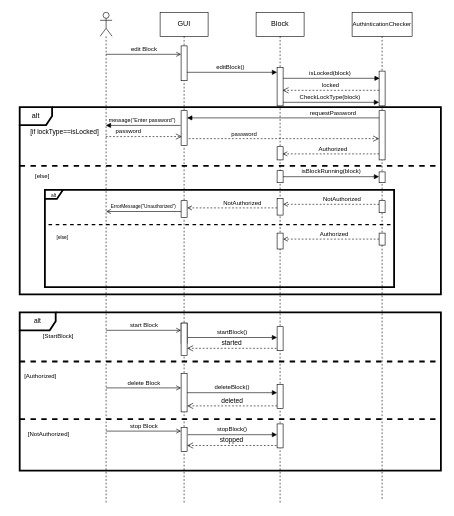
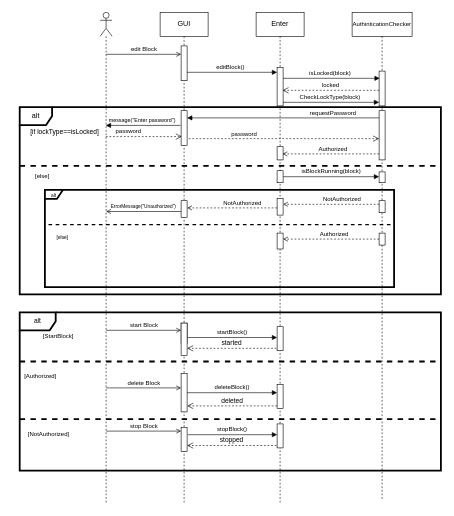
  <mxCell id="0" />
  <mxCell id="1" parent="0" />
  <mxCell id="2" value="&lt;font style=&quot;font-size: 11px;&quot;&gt;alt&lt;/font&gt;" style="shape=umlFrame;whiteSpace=wrap;html=1;strokeWidth=3;fontSize=8;labelBackgroundColor=none;" parent="1" vertex="1"><mxGeometry x="32" y="520" width="702" height="264" as="geometry" /></mxCell>
  <mxCell id="3" value="alt" style="shape=umlFrame;whiteSpace=wrap;html=1;width=54;height=30;movable=1;resizable=1;rotatable=1;deletable=1;editable=1;connectable=1;strokeWidth=3;labelBackgroundColor=none;" parent="1" vertex="1"><mxGeometry x="32" y="178" width="702" height="312" as="geometry" /></mxCell>
  <mxCell id="4" value="&lt;font style=&quot;font-size: 8px;&quot;&gt;alt&lt;/font&gt;" style="shape=umlFrame;whiteSpace=wrap;html=1;width=30;height=15;strokeWidth=3;labelBackgroundColor=none;" parent="1" vertex="1"><mxGeometry x="74" y="316" width="582" height="162" as="geometry" /></mxCell>
  <mxCell id="5" value="" style="line;strokeWidth=2;fillColor=none;align=left;verticalAlign=middle;spacingTop=-1;spacingLeft=3;spacingRight=3;rotatable=0;labelPosition=right;points=[];portConstraint=eastwest;fontSize=10;dashed=1;labelBackgroundColor=none;" parent="1" vertex="1"><mxGeometry x="80" y="370" width="570" height="8" as="geometry" /></mxCell>
  <mxCell id="6" value="CheckLockType(block)" style="html=1;verticalAlign=bottom;endArrow=block;rounded=0;fontSize=10;labelBackgroundColor=none;fontColor=default;" parent="1" target="21" edge="1"><mxGeometry width="80" relative="1" as="geometry"><mxPoint x="466" y="170" as="sourcePoint" /><mxPoint x="635.5" y="170" as="targetPoint" /></mxGeometry></mxCell>
  <mxCell id="7" value="" style="shape=umlLifeline;participant=umlActor;perimeter=lifelinePerimeter;whiteSpace=wrap;html=1;container=1;collapsible=0;recursiveResize=0;verticalAlign=top;spacingTop=36;outlineConnect=0;labelBackgroundColor=none;" parent="1" vertex="1"><mxGeometry x="166" y="20" width="20" height="818" as="geometry" /></mxCell>
  <mxCell id="8" value="edit Block" style="html=1;verticalAlign=bottom;endArrow=open;rounded=0;fontSize=10;endFill=0;labelBackgroundColor=none;fontColor=default;" parent="7" target="11" edge="1"><mxGeometry width="80" relative="1" as="geometry"><mxPoint x="10" y="70" as="sourcePoint" /><mxPoint x="90" y="70" as="targetPoint" /></mxGeometry></mxCell>
  <mxCell id="9" value="GUI" style="shape=umlLifeline;perimeter=lifelinePerimeter;whiteSpace=wrap;html=1;container=1;collapsible=0;recursiveResize=0;outlineConnect=0;labelBackgroundColor=none;" parent="1" vertex="1"><mxGeometry x="266" y="20" width="80" height="818" as="geometry" /></mxCell>
  <mxCell id="10" value="editBlock()" style="html=1;verticalAlign=bottom;endArrow=block;rounded=0;fontSize=10;labelBackgroundColor=none;fontColor=default;" parent="9" target="28" edge="1"><mxGeometry x="-0.002" width="80" relative="1" as="geometry"><mxPoint x="40" y="100" as="sourcePoint" /><mxPoint x="120" y="100" as="targetPoint" /><mxPoint as="offset" /></mxGeometry></mxCell>
  <mxCell id="11" value="" style="html=1;points=[];perimeter=orthogonalPerimeter;fontSize=8;labelBackgroundColor=none;" parent="9" vertex="1"><mxGeometry x="35" y="56" width="10" height="58" as="geometry" /></mxCell>
  <mxCell id="12" value="" style="html=1;points=[];perimeter=orthogonalPerimeter;strokeWidth=1;fontSize=8;labelBackgroundColor=none;" parent="9" vertex="1"><mxGeometry x="35" y="164" width="10" height="58" as="geometry" /></mxCell>
  <mxCell id="13" value="" style="html=1;points=[];perimeter=orthogonalPerimeter;strokeWidth=1;fontSize=8;labelBackgroundColor=none;" parent="9" vertex="1"><mxGeometry x="35" y="314" width="10" height="28" as="geometry" /></mxCell>
  <mxCell id="14" value="&lt;font style=&quot;font-size: 8px;&quot;&gt;ErrorMessage(&quot;Unauthorized&quot;)&lt;/font&gt;" style="html=1;verticalAlign=bottom;endArrow=open;rounded=0;fontSize=10;endFill=0;labelBackgroundColor=none;fontColor=default;" parent="9" edge="1"><mxGeometry width="80" relative="1" as="geometry"><mxPoint x="35" y="332" as="sourcePoint" /><mxPoint x="-90" y="332" as="targetPoint" /></mxGeometry></mxCell>
  <mxCell id="15" value="" style="html=1;points=[];perimeter=orthogonalPerimeter;strokeWidth=1;fontSize=11;labelBackgroundColor=none;" parent="9" vertex="1"><mxGeometry x="35" y="518" width="10" height="34" as="geometry" /></mxCell>
  <mxCell id="16" value="" style="html=1;points=[];perimeter=orthogonalPerimeter;strokeWidth=1;fontSize=11;labelBackgroundColor=none;" parent="9" vertex="1"><mxGeometry x="35" y="602" width="10" height="64" as="geometry" /></mxCell>
  <mxCell id="17" value="delete Block" style="html=1;verticalAlign=bottom;endArrow=open;rounded=0;fontSize=10;endFill=0;labelBackgroundColor=none;fontColor=default;" parent="9" edge="1"><mxGeometry width="80" relative="1" as="geometry"><mxPoint x="-90" y="626.0" as="sourcePoint" /><mxPoint x="35" y="626" as="targetPoint" /></mxGeometry></mxCell>
  <mxCell id="18" value="" style="html=1;points=[];perimeter=orthogonalPerimeter;strokeWidth=1;fontSize=11;labelBackgroundColor=none;" parent="9" vertex="1"><mxGeometry x="35" y="692" width="10" height="40" as="geometry" /></mxCell>
  <mxCell id="19" value="stop Block" style="html=1;verticalAlign=bottom;endArrow=open;rounded=0;fontSize=10;endFill=0;labelBackgroundColor=none;fontColor=default;" parent="9" edge="1"><mxGeometry width="80" relative="1" as="geometry"><mxPoint x="-90" y="698.0" as="sourcePoint" /><mxPoint x="35" y="698.0" as="targetPoint" /></mxGeometry></mxCell>
  <mxCell id="20" value="&lt;font style=&quot;font-size: 10px;&quot;&gt;AuthinticationChecker&lt;/font&gt;" style="shape=umlLifeline;perimeter=lifelinePerimeter;whiteSpace=wrap;html=1;container=1;collapsible=0;recursiveResize=0;outlineConnect=0;movable=1;resizable=1;rotatable=1;deletable=1;editable=1;connectable=1;labelBackgroundColor=none;" parent="1" vertex="1"><mxGeometry x="586" y="20" width="100" height="812" as="geometry" /></mxCell>
  <mxCell id="21" value="" style="html=1;points=[];perimeter=orthogonalPerimeter;fontSize=8;labelBackgroundColor=none;" parent="20" vertex="1"><mxGeometry x="45" y="98" width="10" height="58" as="geometry" /></mxCell>
  <mxCell id="22" value="" style="html=1;points=[];perimeter=orthogonalPerimeter;fontSize=8;labelBackgroundColor=none;" parent="20" vertex="1"><mxGeometry x="45" y="164" width="10" height="82" as="geometry" /></mxCell>
  <mxCell id="23" value="" style="html=1;points=[];perimeter=orthogonalPerimeter;fontSize=8;labelBackgroundColor=none;" parent="20" vertex="1"><mxGeometry x="45" y="266" width="10" height="18" as="geometry" /></mxCell>
  <mxCell id="24" value="" style="html=1;points=[];perimeter=orthogonalPerimeter;strokeWidth=1;fontSize=8;labelBackgroundColor=none;" parent="20" vertex="1"><mxGeometry x="45" y="314" width="10" height="20" as="geometry" /></mxCell>
  <mxCell id="25" value="&lt;font style=&quot;font-size: 10px;&quot;&gt;requestPassword&lt;/font&gt;" style="html=1;verticalAlign=bottom;endArrow=block;rounded=0;labelBackgroundColor=none;fontColor=default;" parent="20" target="12" edge="1"><mxGeometry x="-0.519" width="80" relative="1" as="geometry"><mxPoint x="45" y="176" as="sourcePoint" /><mxPoint x="-35" y="176" as="targetPoint" /><mxPoint as="offset" /></mxGeometry></mxCell>
- <mxCell id="26" value="Block" style="shape=umlLifeline;perimeter=lifelinePerimeter;whiteSpace=wrap;html=1;container=1;collapsible=0;recursiveResize=0;outlineConnect=0;labelBackgroundColor=none;" parent="1" vertex="1"><mxGeometry x="426" y="20" width="80" height="818" as="geometry" /></mxCell>
+ <mxCell id="26" value="Enter" style="shape=umlLifeline;perimeter=lifelinePerimeter;whiteSpace=wrap;html=1;container=1;collapsible=0;recursiveResize=0;outlineConnect=0;labelBackgroundColor=none;" parent="1" vertex="1"><mxGeometry x="426" y="20" width="80" height="818" as="geometry" /></mxCell>
  <mxCell id="27" value="isLocked(block)" style="html=1;verticalAlign=bottom;endArrow=block;rounded=0;fontSize=10;labelBackgroundColor=none;fontColor=default;" parent="26" edge="1"><mxGeometry width="80" relative="1" as="geometry"><mxPoint x="40" y="110" as="sourcePoint" /><mxPoint x="206" y="110" as="targetPoint" /><Array as="points"><mxPoint x="90" y="110" /></Array></mxGeometry></mxCell>
  <mxCell id="28" value="" style="html=1;points=[];perimeter=orthogonalPerimeter;fontSize=8;labelBackgroundColor=none;" parent="26" vertex="1"><mxGeometry x="35" y="92" width="10" height="64" as="geometry" /></mxCell>
  <mxCell id="29" value="" style="html=1;points=[];perimeter=orthogonalPerimeter;strokeWidth=1;fontSize=8;labelBackgroundColor=none;" parent="26" vertex="1"><mxGeometry x="35" y="368" width="10" height="26.5" as="geometry" /></mxCell>
  <mxCell id="30" value="" style="html=1;points=[];perimeter=orthogonalPerimeter;strokeWidth=1;fontSize=8;labelBackgroundColor=none;" parent="26" vertex="1"><mxGeometry x="35" y="264" width="10" height="20" as="geometry" /></mxCell>
  <mxCell id="31" value="" style="html=1;points=[];perimeter=orthogonalPerimeter;strokeWidth=1;fontSize=8;labelBackgroundColor=none;" parent="26" vertex="1"><mxGeometry x="35" y="310" width="10" height="28" as="geometry" /></mxCell>
  <mxCell id="32" value="" style="html=1;points=[];perimeter=orthogonalPerimeter;strokeWidth=1;fontSize=8;labelBackgroundColor=none;" parent="26" vertex="1"><mxGeometry x="35" y="224" width="10" height="22" as="geometry" /></mxCell>
  <mxCell id="33" value="startBlock()" style="html=1;verticalAlign=bottom;endArrow=block;rounded=0;fontSize=10;labelBackgroundColor=none;fontColor=default;" parent="26" target="34" edge="1"><mxGeometry x="-0.002" width="80" relative="1" as="geometry"><mxPoint x="-114" y="542" as="sourcePoint" /><mxPoint x="8" y="542" as="targetPoint" /><mxPoint as="offset" /></mxGeometry></mxCell>
  <mxCell id="34" value="" style="html=1;points=[];perimeter=orthogonalPerimeter;strokeWidth=1;fontSize=11;labelBackgroundColor=none;" parent="26" vertex="1"><mxGeometry x="35" y="524" width="10" height="40" as="geometry" /></mxCell>
  <mxCell id="35" value="" style="html=1;points=[];perimeter=orthogonalPerimeter;strokeWidth=1;fontSize=11;labelBackgroundColor=none;" parent="26" vertex="1"><mxGeometry x="35" y="620" width="10" height="40" as="geometry" /></mxCell>
  <mxCell id="36" value="stopBlock()" style="html=1;verticalAlign=bottom;endArrow=block;rounded=0;fontSize=10;labelBackgroundColor=none;fontColor=default;" parent="26" target="37" edge="1"><mxGeometry x="-0.002" width="80" relative="1" as="geometry"><mxPoint x="-114.0" y="704.0" as="sourcePoint" /><mxPoint x="-272" y="664" as="targetPoint" /><mxPoint as="offset" /></mxGeometry></mxCell>
  <mxCell id="37" value="" style="html=1;points=[];perimeter=orthogonalPerimeter;strokeWidth=1;fontSize=11;labelBackgroundColor=none;" parent="26" vertex="1"><mxGeometry x="35" y="686" width="10" height="40" as="geometry" /></mxCell>
  <mxCell id="38" value="stopped" style="html=1;verticalAlign=bottom;endArrow=open;dashed=1;endSize=8;rounded=0;fontSize=11;labelBackgroundColor=none;fontColor=default;" parent="26" edge="1"><mxGeometry relative="1" as="geometry"><mxPoint x="34" y="722" as="sourcePoint" /><mxPoint x="-115" y="722" as="targetPoint" /></mxGeometry></mxCell>
  <mxCell id="39" value="locked" style="html=1;verticalAlign=bottom;endArrow=open;dashed=1;endSize=8;rounded=0;fontSize=10;labelBackgroundColor=none;fontColor=default;" parent="1" source="21" edge="1"><mxGeometry relative="1" as="geometry"><mxPoint x="636" y="150" as="sourcePoint" /><mxPoint x="470" y="150" as="targetPoint" /></mxGeometry></mxCell>
  <mxCell id="40" value="password" style="html=1;verticalAlign=bottom;endArrow=open;dashed=1;endSize=8;rounded=0;fontSize=10;entryX=0.129;entryY=0.744;entryDx=0;entryDy=0;entryPerimeter=0;labelBackgroundColor=none;fontColor=default;" parent="1" source="7" target="12" edge="1"><mxGeometry x="-0.422" relative="1" as="geometry"><mxPoint x="194" y="226" as="sourcePoint" /><mxPoint x="256" y="210" as="targetPoint" /><Array as="points" /><mxPoint as="offset" /></mxGeometry></mxCell>
  <mxCell id="41" value="" style="line;strokeWidth=3;fillColor=none;align=left;verticalAlign=middle;spacingTop=-1;spacingLeft=3;spacingRight=3;rotatable=0;labelPosition=right;points=[];portConstraint=eastwest;fontSize=10;dashed=1;labelBackgroundColor=none;" parent="1" vertex="1"><mxGeometry x="32" y="272" width="702" height="8" as="geometry" /></mxCell>
  <mxCell id="42" value="[else]" style="text;whiteSpace=wrap;html=1;fontSize=10;labelBackgroundColor=none;" parent="1" vertex="1"><mxGeometry x="56" y="280" width="40" height="40" as="geometry" /></mxCell>
  <mxCell id="43" value="isBlockRunning(block)" style="html=1;verticalAlign=bottom;endArrow=block;rounded=0;fontSize=10;movable=1;resizable=1;rotatable=1;deletable=1;editable=1;connectable=1;labelBackgroundColor=none;fontColor=default;" parent="1" source="30" target="23" edge="1"><mxGeometry width="80" relative="1" as="geometry"><mxPoint x="476" y="250" as="sourcePoint" /><mxPoint x="632" y="250" as="targetPoint" /><Array as="points" /></mxGeometry></mxCell>
  <mxCell id="44" value="NotAuthorized" style="html=1;verticalAlign=bottom;endArrow=open;rounded=0;fontSize=10;dashed=1;endFill=0;labelBackgroundColor=none;fontColor=default;" parent="1" source="24" target="31" edge="1"><mxGeometry x="-0.229" width="80" relative="1" as="geometry"><mxPoint x="635.43" y="291.66" as="sourcePoint" /><mxPoint x="476" y="292" as="targetPoint" /><Array as="points"><mxPoint x="536" y="340" /></Array><mxPoint as="offset" /></mxGeometry></mxCell>
  <mxCell id="45" value="&lt;span style=&quot;color: rgb(0, 0, 0); font-family: Helvetica; font-style: normal; font-variant-ligatures: normal; font-variant-caps: normal; font-weight: 400; letter-spacing: normal; orphans: 2; text-align: left; text-indent: 0px; text-transform: none; widows: 2; word-spacing: 0px; -webkit-text-stroke-width: 0px; background-color: rgb(251, 251, 251); text-decoration-thickness: initial; text-decoration-style: initial; text-decoration-color: initial; float: none; display: inline !important;&quot;&gt;&lt;font style=&quot;font-size: 8px;&quot;&gt;[else]&lt;/font&gt;&lt;/span&gt;" style="text;whiteSpace=wrap;html=1;fontSize=10;labelBackgroundColor=none;" parent="1" vertex="1"><mxGeometry x="92" y="382" width="70" height="10" as="geometry" /></mxCell>
  <mxCell id="46" value="Authorized" style="html=1;verticalAlign=bottom;endArrow=open;rounded=0;fontSize=10;dashed=1;endFill=0;startArrow=none;labelBackgroundColor=none;fontColor=default;" parent="1" source="47" target="29" edge="1"><mxGeometry x="-0.062" width="80" relative="1" as="geometry"><mxPoint x="635.43" y="376" as="sourcePoint" /><mxPoint x="470" y="376" as="targetPoint" /><Array as="points" /><mxPoint as="offset" /></mxGeometry></mxCell>
  <mxCell id="47" value="" style="html=1;points=[];perimeter=orthogonalPerimeter;strokeWidth=1;fontSize=8;labelBackgroundColor=none;" parent="1" vertex="1"><mxGeometry x="631" y="388" width="10" height="20" as="geometry" /></mxCell>
  <mxCell id="48" value="start Block" style="html=1;verticalAlign=bottom;endArrow=open;rounded=0;fontSize=10;endFill=0;labelBackgroundColor=none;fontColor=default;" parent="1" target="15" edge="1"><mxGeometry width="80" relative="1" as="geometry"><mxPoint x="176" y="550" as="sourcePoint" /><mxPoint x="254" y="550" as="targetPoint" /></mxGeometry></mxCell>
  <mxCell id="49" value="&lt;font style=&quot;font-size: 9px;&quot;&gt;message(&quot;Enter password&quot;)&lt;/font&gt;" style="html=1;verticalAlign=bottom;endArrow=block;rounded=0;exitX=-0.1;exitY=0.423;exitDx=0;exitDy=0;exitPerimeter=0;labelBackgroundColor=none;fontColor=default;" parent="1" source="12" target="7" edge="1"><mxGeometry x="0.03" y="-1" width="80" relative="1" as="geometry"><mxPoint x="454" y="207.64" as="sourcePoint" /><mxPoint x="134" y="207.64" as="targetPoint" /><mxPoint as="offset" /></mxGeometry></mxCell>
  <mxCell id="50" value="password" style="html=1;verticalAlign=bottom;endArrow=open;dashed=1;endSize=8;rounded=0;fontSize=10;exitX=1.271;exitY=0.803;exitDx=0;exitDy=0;exitPerimeter=0;labelBackgroundColor=none;fontColor=default;" parent="1" source="12" target="22" edge="1"><mxGeometry x="-0.422" relative="1" as="geometry"><mxPoint x="313.996" y="232.002" as="sourcePoint" /><mxPoint x="440.5" y="232.002" as="targetPoint" /><Array as="points" /><mxPoint as="offset" /></mxGeometry></mxCell>
  <mxCell id="51" value="Authorized" style="html=1;verticalAlign=bottom;endArrow=open;rounded=0;fontSize=10;dashed=1;endFill=0;startArrow=none;labelBackgroundColor=none;fontColor=default;" parent="1" edge="1"><mxGeometry x="-0.043" width="80" relative="1" as="geometry"><mxPoint x="631" y="256" as="sourcePoint" /><mxPoint x="470" y="256" as="targetPoint" /><Array as="points" /><mxPoint as="offset" /></mxGeometry></mxCell>
  <mxCell id="52" value="NotAuthorized" style="html=1;verticalAlign=bottom;endArrow=open;rounded=0;fontSize=10;dashed=1;endFill=0;labelBackgroundColor=none;fontColor=default;" parent="1" source="31" target="13" edge="1"><mxGeometry x="-0.229" width="80" relative="1" as="geometry"><mxPoint x="480" y="346" as="sourcePoint" /><mxPoint x="320" y="346" as="targetPoint" /><Array as="points"><mxPoint x="385" y="346" /></Array><mxPoint as="offset" /></mxGeometry></mxCell>
  <mxCell id="53" value="" style="html=1;points=[];perimeter=orthogonalPerimeter;strokeWidth=1;fontSize=11;labelBackgroundColor=none;" parent="1" vertex="1"><mxGeometry x="301" y="538" width="10" height="54" as="geometry" /></mxCell>
  <mxCell id="54" value="started" style="html=1;verticalAlign=bottom;endArrow=open;dashed=1;endSize=8;rounded=0;fontSize=11;labelBackgroundColor=none;fontColor=default;" parent="1" target="53" edge="1"><mxGeometry relative="1" as="geometry"><mxPoint x="460" y="580" as="sourcePoint" /><mxPoint x="380" y="580" as="targetPoint" /></mxGeometry></mxCell>
  <mxCell id="55" value="deleteBlock()" style="html=1;verticalAlign=bottom;endArrow=block;rounded=0;fontSize=10;labelBackgroundColor=none;fontColor=default;" parent="1" source="16" target="35" edge="1"><mxGeometry x="-0.002" width="80" relative="1" as="geometry"><mxPoint x="267" y="664" as="sourcePoint" /><mxPoint x="109" y="624" as="targetPoint" /><mxPoint as="offset" /></mxGeometry></mxCell>
  <mxCell id="56" value="deleted" style="html=1;verticalAlign=bottom;endArrow=open;dashed=1;endSize=8;rounded=0;fontSize=11;labelBackgroundColor=none;fontColor=default;" parent="1" source="35" target="16" edge="1"><mxGeometry x="-0.0" relative="1" as="geometry"><mxPoint x="458" y="682" as="sourcePoint" /><mxPoint x="335" y="682" as="targetPoint" /><Array as="points"><mxPoint x="404" y="676" /></Array><mxPoint as="offset" /></mxGeometry></mxCell>
  <mxCell id="57" value="" style="line;strokeWidth=3;fillColor=none;align=left;verticalAlign=middle;spacingTop=-1;spacingLeft=3;spacingRight=3;rotatable=0;labelPosition=right;points=[];portConstraint=eastwest;fontSize=10;dashed=1;labelBackgroundColor=none;" parent="1" vertex="1"><mxGeometry x="32" y="598" width="702" height="8" as="geometry" /></mxCell>
  <mxCell id="58" value="" style="line;strokeWidth=3;fillColor=none;align=left;verticalAlign=middle;spacingTop=-1;spacingLeft=3;spacingRight=3;rotatable=0;labelPosition=right;points=[];portConstraint=eastwest;fontSize=10;dashed=1;labelBackgroundColor=none;" parent="1" vertex="1"><mxGeometry x="32" y="694" width="702" height="8" as="geometry" /></mxCell>
  <mxCell id="59" value="[if lockType==isLocked]" style="text;strokeColor=none;fillColor=none;align=left;verticalAlign=middle;spacingTop=-1;spacingLeft=4;spacingRight=4;rotatable=0;labelPosition=right;points=[];portConstraint=eastwest;fontSize=11;labelBackgroundColor=none;" parent="1" vertex="1"><mxGeometry x="20" y="208" width="24" height="24" as="geometry" /></mxCell>
  <mxCell id="60" value="&lt;br&gt;&lt;span style=&quot;color: rgb(0, 0, 0); font-family: Helvetica; font-size: 10px; font-style: normal; font-variant-ligatures: normal; font-variant-caps: normal; font-weight: 400; letter-spacing: normal; orphans: 2; text-align: left; text-indent: 0px; text-transform: none; widows: 2; word-spacing: 0px; -webkit-text-stroke-width: 0px; background-color: rgb(255, 255, 255); text-decoration-thickness: initial; text-decoration-style: initial; text-decoration-color: initial; float: none; display: inline !important;&quot;&gt;[Authorized]&lt;/span&gt;&lt;br&gt;" style="text;whiteSpace=wrap;html=1;" vertex="1" parent="1"><mxGeometry x="38" y="598" width="54" height="42" as="geometry" /></mxCell>
  <mxCell id="61" value="&lt;br&gt;&lt;span style=&quot;color: rgb(0, 0, 0); font-family: Helvetica; font-size: 10px; font-style: normal; font-variant-ligatures: normal; font-variant-caps: normal; font-weight: 400; letter-spacing: normal; orphans: 2; text-align: left; text-indent: 0px; text-transform: none; widows: 2; word-spacing: 0px; -webkit-text-stroke-width: 0px; background-color: rgb(255, 255, 255); text-decoration-thickness: initial; text-decoration-style: initial; text-decoration-color: initial; float: none; display: inline !important;&quot;&gt;[NotAuthorized]&lt;/span&gt;&lt;br&gt;" style="text;whiteSpace=wrap;html=1;" vertex="1" parent="1"><mxGeometry x="44" y="694" width="54" height="36" as="geometry" /></mxCell>
  <mxCell id="62" value="&lt;span style=&quot;color: rgb(0, 0, 0); font-family: Helvetica; font-size: 10px; font-style: normal; font-variant-ligatures: normal; font-variant-caps: normal; font-weight: 400; letter-spacing: normal; orphans: 2; text-align: left; text-indent: 0px; text-transform: none; widows: 2; word-spacing: 0px; -webkit-text-stroke-width: 0px; background-color: rgb(255, 255, 255); text-decoration-thickness: initial; text-decoration-style: initial; text-decoration-color: initial; float: none; display: inline !important;&quot;&gt;[StartBlock]&lt;/span&gt;" style="text;whiteSpace=wrap;html=1;" vertex="1" parent="1"><mxGeometry x="69" y="546" width="54" height="36" as="geometry" /></mxCell>
